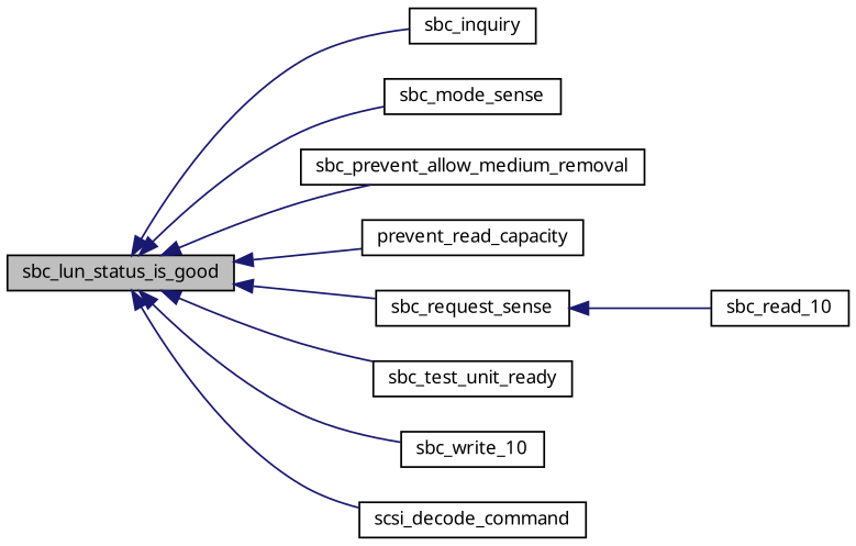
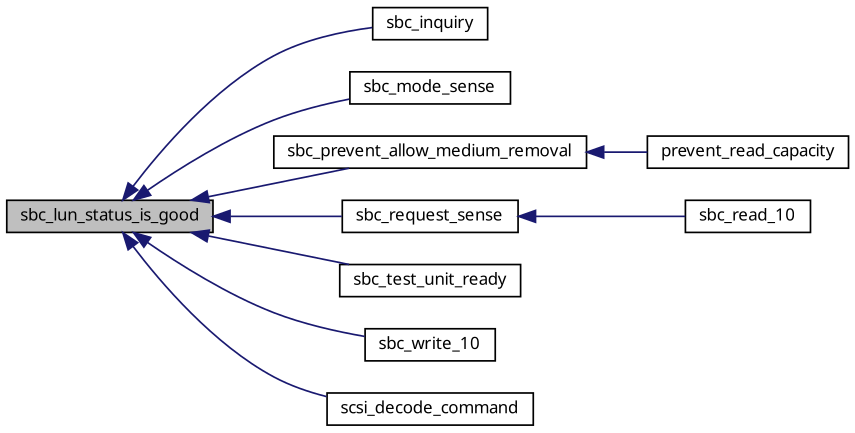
  digraph {
    rankdir=LR
    node [color=black fillcolor=white fontname="FreeSans.ttf" fontsize=10 shape=record style=filled]
    edge [color=midnightblue dir=back fontname="FreeSans.ttf" fontsize=10 labelfontname="FreeSans.ttf" labelfontsize=10 style=solid]
    n1 [fillcolor=grey75 fontcolor=black height=0.2 label=sbc_lun_status_is_good width=0.4]
    n2 [height=0.2 label=sbc_inquiry width=0.4]
    n3 [height=0.2 label=sbc_mode_sense width=0.4]
    n4 [height=0.2 label=sbc_prevent_allow_medium_removal width=0.4]
    n5 [height=0.2 label=prevent_read_capacity width=0.4]
    n6 [height=0.2 label=sbc_request_sense width=0.4]
    n7 [height=0.2 label=sbc_test_unit_ready width=0.4]
    n8 [height=0.2 label=sbc_write_10 width=0.4]
    n9 [height=0.2 label=scsi_decode_command width=0.4]
    n10 [height=0.2 label=sbc_read_10 width=0.4]
    n1 -> n2
    n1 -> n3
    n1 -> n4
-   n1 -> n5
+   n4 -> n5
    n1 -> n6
    n1 -> n7
    n1 -> n8
    n1 -> n9
    n6 -> n10
  }
